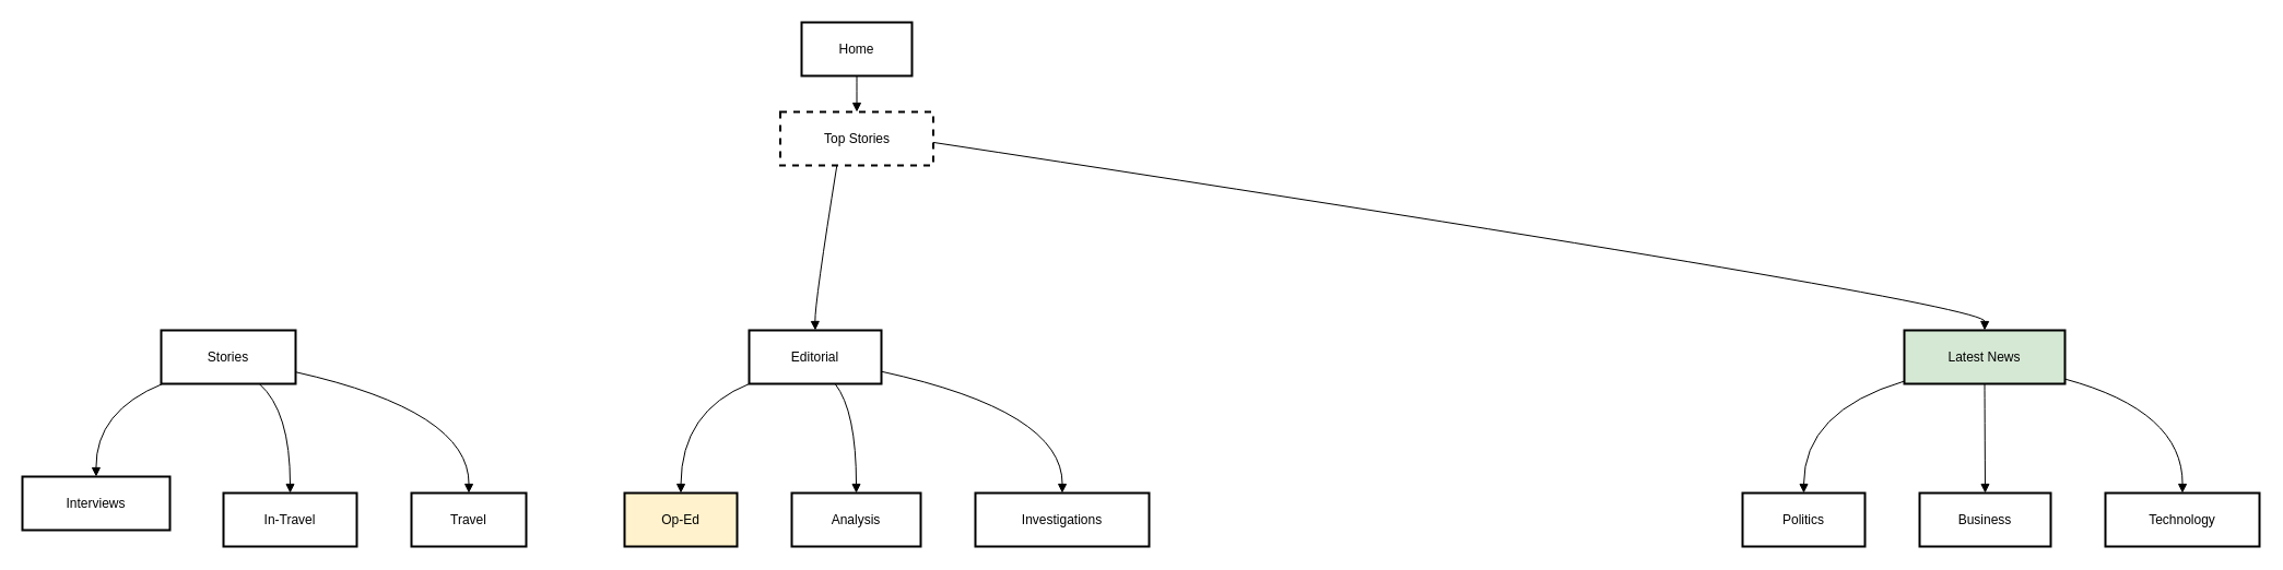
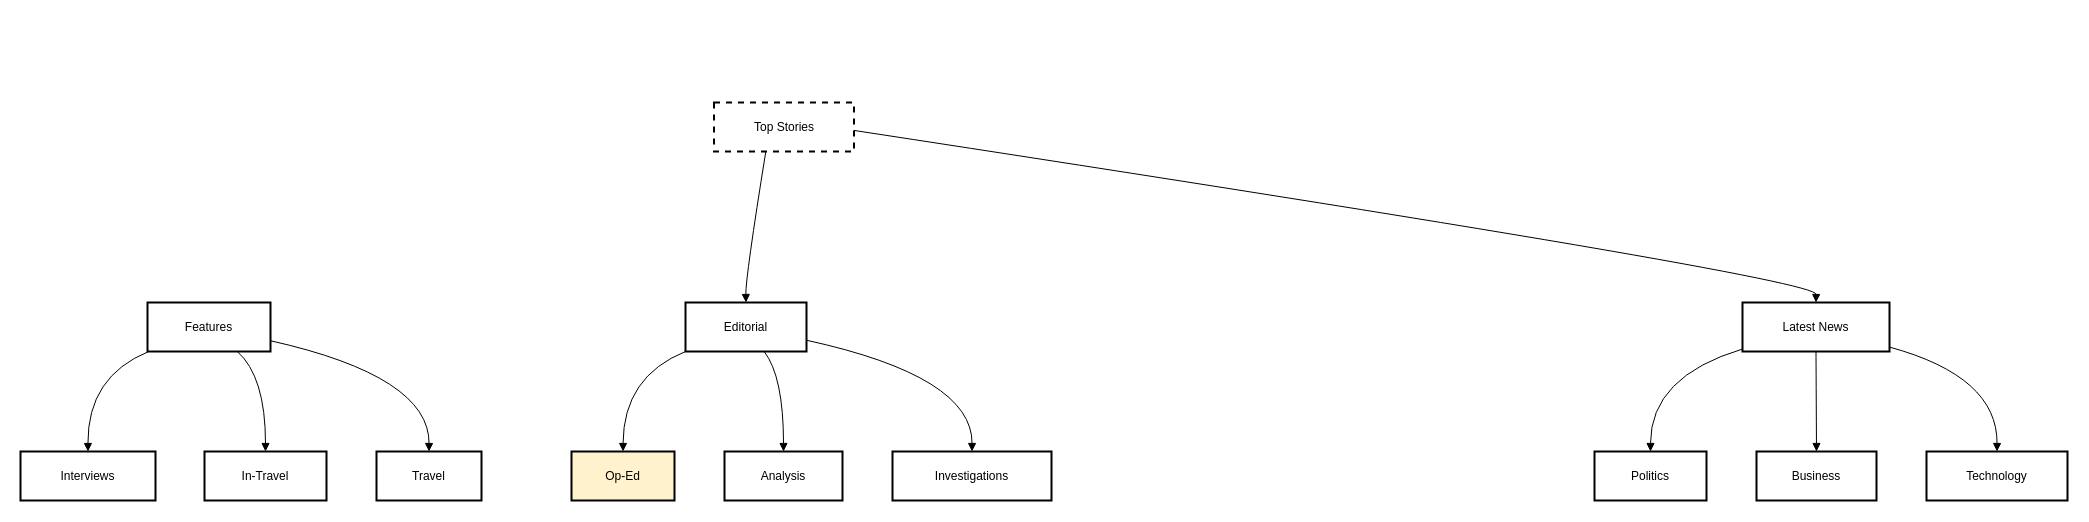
  <mxCell id="0" />
  <mxCell id="1" parent="0" />
- <mxCell id="2" value="Home" style="whiteSpace=wrap;strokeWidth=2;" parent="1" vertex="1"><mxGeometry x="733" y="20" width="101" height="49" as="geometry" /></mxCell>
  <mxCell id="3" value="Top Stories" style="whiteSpace=wrap;strokeWidth=2;dashed=1;" parent="1" vertex="1"><mxGeometry x="713.5" y="102" width="140" height="49" as="geometry" /></mxCell>
- <mxCell id="4" value="Latest News" style="whiteSpace=wrap;strokeWidth=2;fillColor=#d5e8d4;" parent="1" vertex="1"><mxGeometry x="1742" y="302" width="147" height="49" as="geometry" /></mxCell>
+ <mxCell id="4" value="Latest News" style="whiteSpace=wrap;strokeWidth=2;" parent="1" vertex="1"><mxGeometry x="1742" y="302" width="147" height="49" as="geometry" /></mxCell>
  <mxCell id="5" value="Editorial" style="whiteSpace=wrap;strokeWidth=2;" parent="1" vertex="1"><mxGeometry x="685" y="302" width="121" height="49" as="geometry" /></mxCell>
- <mxCell id="6" value="Stories" style="whiteSpace=wrap;strokeWidth=2;" parent="1" vertex="1"><mxGeometry x="147" y="302" width="123" height="49" as="geometry" /></mxCell>
+ <mxCell id="6" value="Features" style="whiteSpace=wrap;strokeWidth=2;" parent="1" vertex="1"><mxGeometry x="147" y="302" width="123" height="49" as="geometry" /></mxCell>
  <mxCell id="7" value="Politics" style="whiteSpace=wrap;strokeWidth=2;" parent="1" vertex="1"><mxGeometry x="1594" y="451" width="112" height="49" as="geometry" /></mxCell>
  <mxCell id="8" value="Business" style="whiteSpace=wrap;strokeWidth=2;" parent="1" vertex="1"><mxGeometry x="1756" y="451" width="120" height="49" as="geometry" /></mxCell>
  <mxCell id="9" value="Technology" style="whiteSpace=wrap;strokeWidth=2;" parent="1" vertex="1"><mxGeometry x="1926" y="451" width="141" height="49" as="geometry" /></mxCell>
  <mxCell id="10" value="Op-Ed" style="whiteSpace=wrap;strokeWidth=2;fillColor=#fff2cc;" parent="1" vertex="1"><mxGeometry x="571" y="451" width="103" height="49" as="geometry" /></mxCell>
  <mxCell id="11" value="Analysis" style="whiteSpace=wrap;strokeWidth=2;" parent="1" vertex="1"><mxGeometry x="724" y="451" width="118" height="49" as="geometry" /></mxCell>
  <mxCell id="12" value="Investigations" style="whiteSpace=wrap;strokeWidth=2;" parent="1" vertex="1"><mxGeometry x="892" y="451" width="159" height="49" as="geometry" /></mxCell>
- <mxCell id="13" value="Interviews" style="whiteSpace=wrap;strokeWidth=2;" parent="1" vertex="1"><mxGeometry x="20" y="436" width="135" height="49" as="geometry" /></mxCell>
+ <mxCell id="13" value="Interviews" style="whiteSpace=wrap;strokeWidth=2;" parent="1" vertex="1"><mxGeometry x="20" y="451" width="135" height="49" as="geometry" /></mxCell>
  <mxCell id="14" value="In-Travel" style="whiteSpace=wrap;strokeWidth=2;" parent="1" vertex="1"><mxGeometry x="204" y="451" width="122" height="49" as="geometry" /></mxCell>
  <mxCell id="15" value="Travel" style="whiteSpace=wrap;strokeWidth=2;" parent="1" vertex="1"><mxGeometry x="376" y="451" width="105" height="49" as="geometry" /></mxCell>
- <mxCell id="16" value="" style="curved=1;startArrow=none;endArrow=block;exitX=0.5;exitY=0.99;entryX=0.5;entryY=0;" parent="1" source="2" target="3" edge="1"><mxGeometry relative="1" as="geometry"><Array as="points" /></mxGeometry></mxCell>
  <mxCell id="17" value="" style="curved=1;startArrow=none;endArrow=block;exitX=1;exitY=0.57;entryX=0.5;entryY=0;" parent="1" source="3" target="4" edge="1"><mxGeometry relative="1" as="geometry"><Array as="points"><mxPoint x="1816" y="277" /></Array></mxGeometry></mxCell>
  <mxCell id="18" value="" style="curved=1;startArrow=none;endArrow=block;exitX=0.37;exitY=1;entryX=0.5;entryY=0;" parent="1" source="3" target="5" edge="1"><mxGeometry relative="1" as="geometry"><Array as="points"><mxPoint x="745" y="277" /></Array></mxGeometry></mxCell>
  <mxCell id="19" value="" style="curved=1;startArrow=none;endArrow=block;exitX=0;exitY=0.95;entryX=0.5;entryY=0;" parent="1" source="4" target="7" edge="1"><mxGeometry relative="1" as="geometry"><Array as="points"><mxPoint x="1650" y="376" /></Array></mxGeometry></mxCell>
  <mxCell id="20" value="" style="curved=1;startArrow=none;endArrow=block;exitX=0.5;exitY=1;entryX=0.5;entryY=0;" parent="1" source="4" target="8" edge="1"><mxGeometry relative="1" as="geometry"><Array as="points" /></mxGeometry></mxCell>
  <mxCell id="21" value="" style="curved=1;startArrow=none;endArrow=block;exitX=1;exitY=0.91;entryX=0.5;entryY=0;" parent="1" source="4" target="9" edge="1"><mxGeometry relative="1" as="geometry"><Array as="points"><mxPoint x="1997" y="376" /></Array></mxGeometry></mxCell>
  <mxCell id="22" value="" style="curved=1;startArrow=none;endArrow=block;exitX=0;exitY=1;entryX=0.5;entryY=0;" parent="1" source="5" target="10" edge="1"><mxGeometry relative="1" as="geometry"><Array as="points"><mxPoint x="623" y="376" /></Array></mxGeometry></mxCell>
  <mxCell id="23" value="" style="curved=1;startArrow=none;endArrow=block;exitX=0.65;exitY=1;entryX=0.5;entryY=0;" parent="1" source="5" target="11" edge="1"><mxGeometry relative="1" as="geometry"><Array as="points"><mxPoint x="783" y="376" /></Array></mxGeometry></mxCell>
  <mxCell id="24" value="" style="curved=1;startArrow=none;endArrow=block;exitX=1;exitY=0.77;entryX=0.5;entryY=0;" parent="1" source="5" target="12" edge="1"><mxGeometry relative="1" as="geometry"><Array as="points"><mxPoint x="972" y="376" /></Array></mxGeometry></mxCell>
  <mxCell id="25" value="" style="curved=1;startArrow=none;endArrow=block;exitX=0.01;exitY=1;entryX=0.5;entryY=0;" parent="1" source="6" target="13" edge="1"><mxGeometry relative="1" as="geometry"><Array as="points"><mxPoint x="87" y="376" /></Array></mxGeometry></mxCell>
  <mxCell id="26" value="" style="curved=1;startArrow=none;endArrow=block;exitX=0.73;exitY=1;entryX=0.5;entryY=0;" parent="1" source="6" target="14" edge="1"><mxGeometry relative="1" as="geometry"><Array as="points"><mxPoint x="265" y="376" /></Array></mxGeometry></mxCell>
  <mxCell id="27" value="" style="curved=1;startArrow=none;endArrow=block;exitX=1;exitY=0.78;entryX=0.5;entryY=0;" parent="1" source="6" target="15" edge="1"><mxGeometry relative="1" as="geometry"><Array as="points"><mxPoint x="429" y="376" /></Array></mxGeometry></mxCell>
